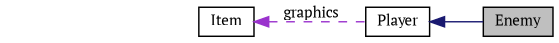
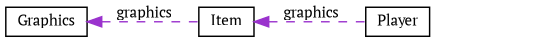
  digraph {
    fontname="PT Serif"
    rankdir=LR
    node [color=black fillcolor=white fontname="PT Serif" fontsize=10 shape=record style=filled]
    edge [color=darkorchid3 dir=back fontname="PT Serif" fontsize=10 labelfontname=Helvetica labelfontsize=10 style=dashed]
-   n1 [fillcolor=grey75 fontcolor=black height=0.2 label=Enemy width=0.4]
    n2 [height=0.2 label=Player width=0.4]
    n3 [height=0.2 label=Item width=0.4]
-   n2 -> n1 [color=midnightblue style=solid]
+   n4 [height=0.2 label=Graphics width=0.4]
    n3 -> n2 [label=" graphics"]
+   n4 -> n3 [label=" graphics"]
  }
